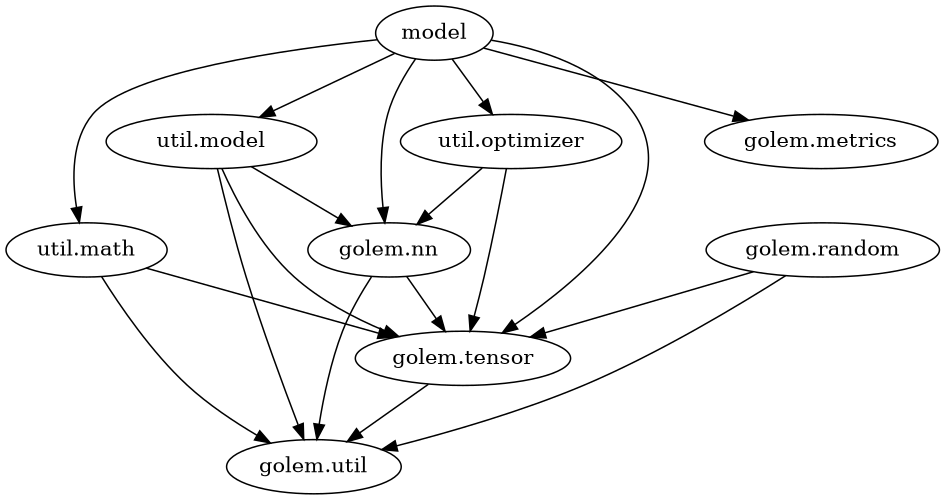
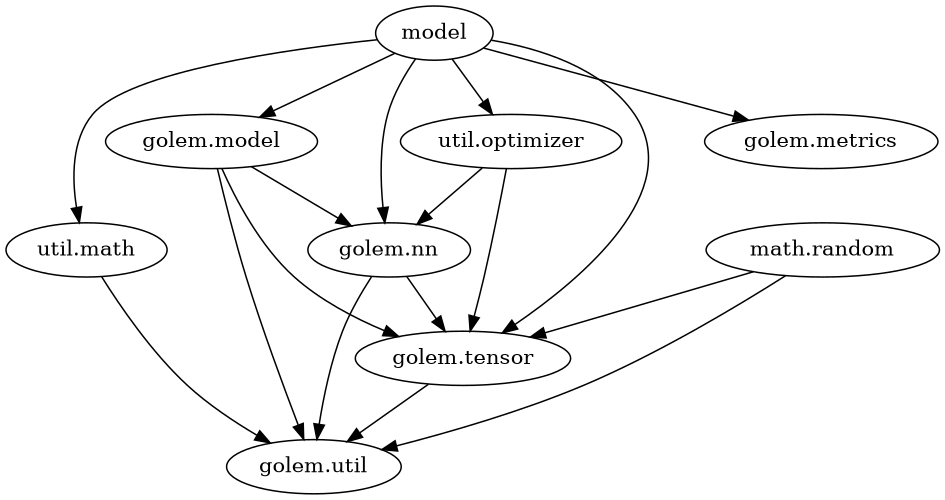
  digraph {
    n1 [label=model]
    n2 [label="util.math"]
    "golem.metrics"
-   "golem.model" [label="util.model"]
+   "golem.model"
    "golem.nn"
    n6 [label="util.optimizer"]
    "golem.tensor"
    "golem.util"
-   "golem.random"
+   "golem.random" [label="math.random"]
    n1 -> n2
    n1 -> "golem.metrics"
    n1 -> "golem.model"
    n1 -> "golem.nn"
    n1 -> n6
    n1 -> "golem.tensor"
-   n2 -> "golem.tensor"
    n2 -> "golem.util"
    "golem.model" -> "golem.nn"
    "golem.model" -> "golem.tensor"
    "golem.model" -> "golem.util"
    "golem.nn" -> "golem.tensor"
    "golem.nn" -> "golem.util"
    n6 -> "golem.nn"
    n6 -> "golem.tensor"
    "golem.tensor" -> "golem.util"
    "golem.random" -> "golem.tensor"
    "golem.random" -> "golem.util"
  }
